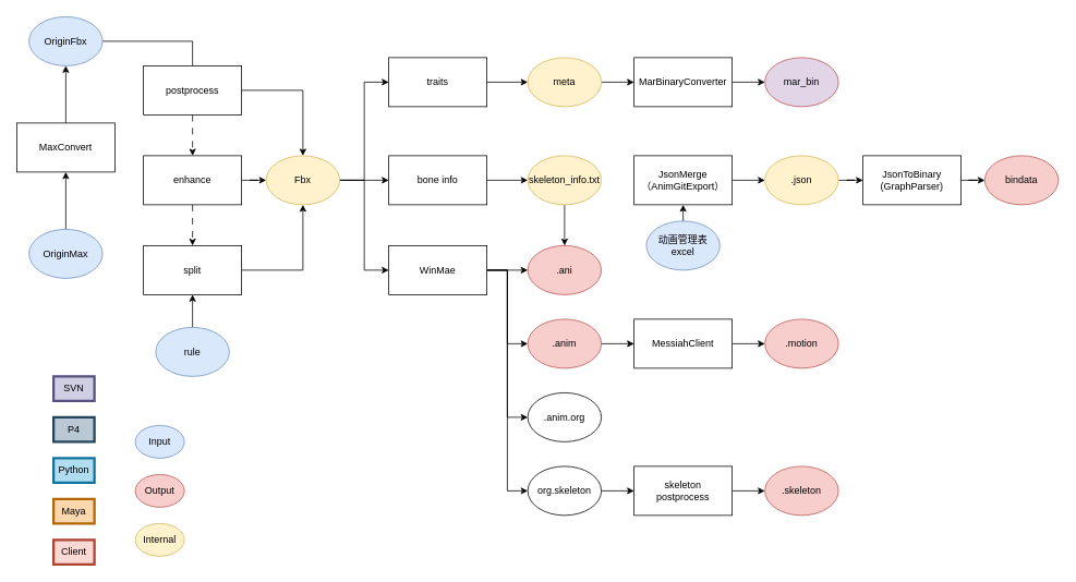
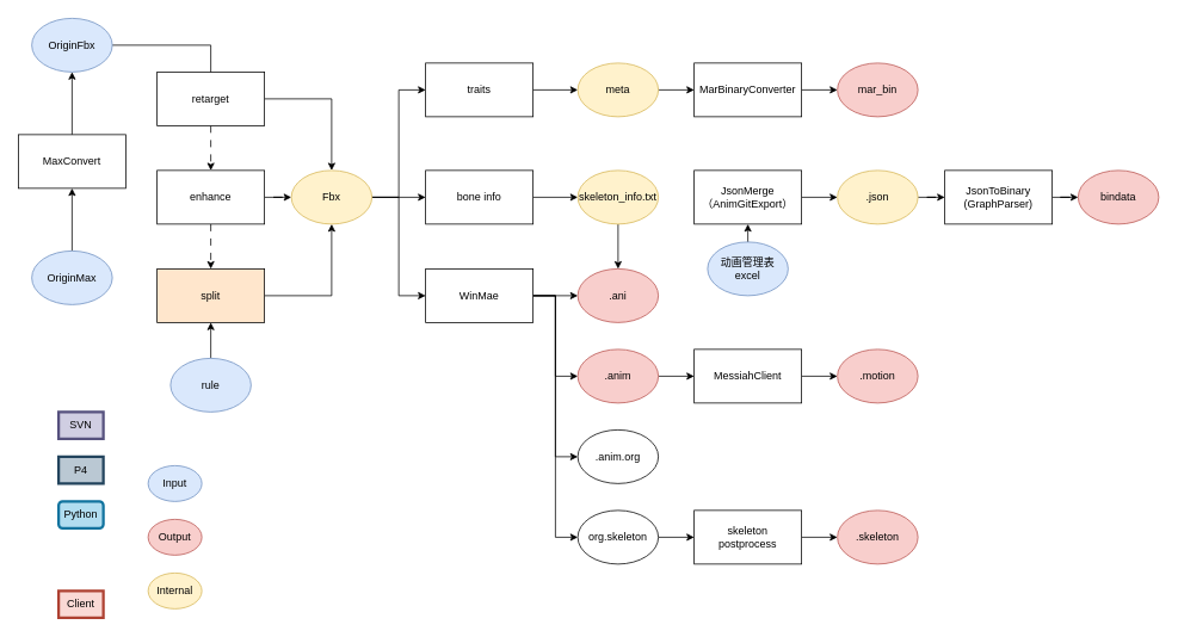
  <mxCell id="0" />
  <mxCell id="1" parent="0" />
  <mxCell id="2" value="P4" style="rounded=0;whiteSpace=wrap;html=1;strokeWidth=3;fillColor=#bac8d3;strokeColor=#23445d;" vertex="1" parent="1"><mxGeometry x="65" y="510" width="50" height="30" as="geometry" /></mxCell>
  <mxCell id="3" style="edgeStyle=orthogonalEdgeStyle;rounded=0;orthogonalLoop=1;jettySize=auto;html=1;entryX=0.5;entryY=0;entryDx=0;entryDy=0;dashed=1;dashPattern=8 8;" edge="1" parent="1" source="5" target="10"><mxGeometry relative="1" as="geometry" /></mxCell>
  <mxCell id="4" style="edgeStyle=orthogonalEdgeStyle;rounded=0;orthogonalLoop=1;jettySize=auto;html=1;entryX=0.5;entryY=0;entryDx=0;entryDy=0;" edge="1" parent="1" source="5" target="59"><mxGeometry relative="1" as="geometry" /></mxCell>
- <mxCell id="5" value="postprocess" style="rounded=0;whiteSpace=wrap;html=1;" vertex="1" parent="1"><mxGeometry x="175" y="80" width="120" height="60" as="geometry" /></mxCell>
+ <mxCell id="5" value="retarget" style="rounded=0;whiteSpace=wrap;html=1;" vertex="1" parent="1"><mxGeometry x="175" y="80" width="120" height="60" as="geometry" /></mxCell>
  <mxCell id="6" style="edgeStyle=orthogonalEdgeStyle;rounded=0;orthogonalLoop=1;jettySize=auto;html=1;entryX=0.5;entryY=1;entryDx=0;entryDy=0;" edge="1" parent="1" source="7" target="59"><mxGeometry relative="1" as="geometry" /></mxCell>
- <mxCell id="7" value="split" style="rounded=0;whiteSpace=wrap;html=1;" vertex="1" parent="1"><mxGeometry x="175" y="300" width="120" height="60" as="geometry" /></mxCell>
+ <mxCell id="7" value="split" style="rounded=0;whiteSpace=wrap;html=1;fillColor=#ffe6cc;" vertex="1" parent="1"><mxGeometry x="175" y="300" width="120" height="60" as="geometry" /></mxCell>
  <mxCell id="8" style="edgeStyle=orthogonalEdgeStyle;rounded=0;orthogonalLoop=1;jettySize=auto;html=1;dashed=1;dashPattern=8 8;" edge="1" parent="1" source="10" target="7"><mxGeometry relative="1" as="geometry" /></mxCell>
  <mxCell id="9" style="edgeStyle=orthogonalEdgeStyle;rounded=0;orthogonalLoop=1;jettySize=auto;html=1;" edge="1" parent="1" source="10" target="59"><mxGeometry relative="1" as="geometry" /></mxCell>
  <mxCell id="10" value="enhance" style="rounded=0;whiteSpace=wrap;html=1;" vertex="1" parent="1"><mxGeometry x="175" y="190" width="120" height="60" as="geometry" /></mxCell>
  <mxCell id="11" style="edgeStyle=orthogonalEdgeStyle;rounded=0;orthogonalLoop=1;jettySize=auto;html=1;" edge="1" parent="1" source="12" target="35"><mxGeometry relative="1" as="geometry" /></mxCell>
  <mxCell id="12" value="traits" style="rounded=0;whiteSpace=wrap;html=1;" vertex="1" parent="1"><mxGeometry x="475" y="70" width="120" height="60" as="geometry" /></mxCell>
  <mxCell id="13" style="edgeStyle=orthogonalEdgeStyle;rounded=0;orthogonalLoop=1;jettySize=auto;html=1;entryX=0;entryY=0.5;entryDx=0;entryDy=0;" edge="1" parent="1" source="14" target="24"><mxGeometry relative="1" as="geometry" /></mxCell>
  <mxCell id="14" value="bone info" style="rounded=0;whiteSpace=wrap;html=1;" vertex="1" parent="1"><mxGeometry x="475" y="190" width="120" height="60" as="geometry" /></mxCell>
  <mxCell id="15" style="edgeStyle=orthogonalEdgeStyle;rounded=0;orthogonalLoop=1;jettySize=auto;html=1;entryX=0;entryY=0.5;entryDx=0;entryDy=0;" edge="1" parent="1" source="16" target="37"><mxGeometry relative="1" as="geometry" /></mxCell>
  <mxCell id="16" value=".json" style="ellipse;whiteSpace=wrap;html=1;fillColor=#fff2cc;strokeColor=#d6b656;" vertex="1" parent="1"><mxGeometry x="935" y="190" width="90" height="60" as="geometry" /></mxCell>
  <mxCell id="17" style="edgeStyle=orthogonalEdgeStyle;rounded=0;orthogonalLoop=1;jettySize=auto;html=1;entryX=0;entryY=0.5;entryDx=0;entryDy=0;" edge="1" parent="1" source="18" target="52"><mxGeometry relative="1" as="geometry" /></mxCell>
  <mxCell id="18" value=".anim" style="ellipse;whiteSpace=wrap;html=1;fillColor=#f8cecc;strokeColor=#b85450;" vertex="1" parent="1"><mxGeometry x="645" y="390" width="90" height="60" as="geometry" /></mxCell>
  <mxCell id="19" value=".ani" style="ellipse;whiteSpace=wrap;html=1;fillColor=#f8cecc;strokeColor=#b85450;" vertex="1" parent="1"><mxGeometry x="645" y="300" width="90" height="60" as="geometry" /></mxCell>
  <mxCell id="20" value=".anim.org" style="ellipse;whiteSpace=wrap;html=1;" vertex="1" parent="1"><mxGeometry x="645" y="480" width="90" height="60" as="geometry" /></mxCell>
  <mxCell id="21" style="edgeStyle=orthogonalEdgeStyle;rounded=0;orthogonalLoop=1;jettySize=auto;html=1;entryX=0;entryY=0.5;entryDx=0;entryDy=0;" edge="1" parent="1" source="22" target="48"><mxGeometry relative="1" as="geometry" /></mxCell>
  <mxCell id="22" value="org.skeleton" style="ellipse;whiteSpace=wrap;html=1;" vertex="1" parent="1"><mxGeometry x="645" y="570" width="90" height="60" as="geometry" /></mxCell>
  <mxCell id="23" style="edgeStyle=orthogonalEdgeStyle;rounded=0;orthogonalLoop=1;jettySize=auto;html=1;" edge="1" parent="1" source="24" target="19"><mxGeometry relative="1" as="geometry" /></mxCell>
  <mxCell id="24" value="skeleton_info.txt" style="ellipse;whiteSpace=wrap;html=1;fillColor=#fff2cc;strokeColor=#d6b656;" vertex="1" parent="1"><mxGeometry x="645" y="190" width="90" height="60" as="geometry" /></mxCell>
  <mxCell id="25" value=".motion" style="ellipse;whiteSpace=wrap;html=1;fillColor=#f8cecc;strokeColor=#b85450;" vertex="1" parent="1"><mxGeometry x="935" y="390" width="90" height="60" as="geometry" /></mxCell>
  <mxCell id="26" value="bindata" style="ellipse;whiteSpace=wrap;html=1;fillColor=#f8cecc;strokeColor=#b85450;" vertex="1" parent="1"><mxGeometry x="1204" y="190" width="90" height="60" as="geometry" /></mxCell>
- <mxCell id="27" value="mar_bin" style="ellipse;whiteSpace=wrap;html=1;fillColor=#e1d5e7;strokeColor=#b85450;" vertex="1" parent="1"><mxGeometry x="935" y="70" width="90" height="60" as="geometry" /></mxCell>
+ <mxCell id="27" value="mar_bin" style="ellipse;whiteSpace=wrap;html=1;fillColor=#f8cecc;strokeColor=#b85450;" vertex="1" parent="1"><mxGeometry x="935" y="70" width="90" height="60" as="geometry" /></mxCell>
  <mxCell id="28" style="edgeStyle=orthogonalEdgeStyle;rounded=0;orthogonalLoop=1;jettySize=auto;html=1;entryX=0.5;entryY=0;entryDx=0;entryDy=0;endArrow=none;" edge="1" parent="1" source="29" target="5"><mxGeometry relative="1" as="geometry" /></mxCell>
  <mxCell id="29" value="OriginFbx" style="ellipse;whiteSpace=wrap;html=1;fillColor=#dae8fc;strokeColor=#6c8ebf;" vertex="1" parent="1"><mxGeometry x="35" y="20" width="90" height="60" as="geometry" /></mxCell>
  <mxCell id="30" style="edgeStyle=orthogonalEdgeStyle;rounded=0;orthogonalLoop=1;jettySize=auto;html=1;exitX=0.5;exitY=0;exitDx=0;exitDy=0;entryX=0.5;entryY=1;entryDx=0;entryDy=0;" edge="1" parent="1" source="31" target="33"><mxGeometry relative="1" as="geometry" /></mxCell>
  <mxCell id="31" value="OriginMax" style="ellipse;whiteSpace=wrap;html=1;fillColor=#dae8fc;strokeColor=#6c8ebf;" vertex="1" parent="1"><mxGeometry x="35" y="280" width="90" height="60" as="geometry" /></mxCell>
  <mxCell id="32" style="edgeStyle=orthogonalEdgeStyle;rounded=0;orthogonalLoop=1;jettySize=auto;html=1;entryX=0.5;entryY=1;entryDx=0;entryDy=0;" edge="1" parent="1" source="33" target="29"><mxGeometry relative="1" as="geometry" /></mxCell>
  <mxCell id="33" value="MaxConvert" style="rounded=0;whiteSpace=wrap;html=1;" vertex="1" parent="1"><mxGeometry x="20" y="150" width="120" height="60" as="geometry" /></mxCell>
  <mxCell id="34" style="edgeStyle=orthogonalEdgeStyle;rounded=0;orthogonalLoop=1;jettySize=auto;html=1;entryX=0;entryY=0.5;entryDx=0;entryDy=0;" edge="1" parent="1" source="35" target="54"><mxGeometry relative="1" as="geometry" /></mxCell>
  <mxCell id="35" value="meta" style="ellipse;whiteSpace=wrap;html=1;fillColor=#fff2cc;strokeColor=#d6b656;" vertex="1" parent="1"><mxGeometry x="645" y="70" width="90" height="60" as="geometry" /></mxCell>
  <mxCell id="36" style="edgeStyle=orthogonalEdgeStyle;rounded=0;orthogonalLoop=1;jettySize=auto;html=1;entryX=0;entryY=0.5;entryDx=0;entryDy=0;" edge="1" parent="1" source="37" target="26"><mxGeometry relative="1" as="geometry" /></mxCell>
  <mxCell id="37" value="JsonToBinary&lt;br&gt;(GraphParser)" style="rounded=0;whiteSpace=wrap;html=1;" vertex="1" parent="1"><mxGeometry x="1055" y="190" width="120" height="60" as="geometry" /></mxCell>
  <mxCell id="38" style="edgeStyle=orthogonalEdgeStyle;rounded=0;orthogonalLoop=1;jettySize=auto;html=1;entryX=0;entryY=0.5;entryDx=0;entryDy=0;" edge="1" parent="1" source="42" target="19"><mxGeometry relative="1" as="geometry" /></mxCell>
  <mxCell id="39" style="edgeStyle=orthogonalEdgeStyle;rounded=0;orthogonalLoop=1;jettySize=auto;html=1;entryX=0;entryY=0.5;entryDx=0;entryDy=0;" edge="1" parent="1" source="42" target="18"><mxGeometry relative="1" as="geometry" /></mxCell>
  <mxCell id="40" style="edgeStyle=orthogonalEdgeStyle;rounded=0;orthogonalLoop=1;jettySize=auto;html=1;entryX=0;entryY=0.5;entryDx=0;entryDy=0;" edge="1" parent="1" source="42" target="20"><mxGeometry relative="1" as="geometry" /></mxCell>
  <mxCell id="41" style="edgeStyle=orthogonalEdgeStyle;rounded=0;orthogonalLoop=1;jettySize=auto;html=1;entryX=0;entryY=0.5;entryDx=0;entryDy=0;" edge="1" parent="1" source="42" target="22"><mxGeometry relative="1" as="geometry" /></mxCell>
  <mxCell id="42" value="WinMae" style="rounded=0;whiteSpace=wrap;html=1;" vertex="1" parent="1"><mxGeometry x="475" y="300" width="120" height="60" as="geometry" /></mxCell>
  <mxCell id="43" style="edgeStyle=orthogonalEdgeStyle;rounded=0;orthogonalLoop=1;jettySize=auto;html=1;entryX=0;entryY=0.5;entryDx=0;entryDy=0;" edge="1" parent="1" source="44" target="16"><mxGeometry relative="1" as="geometry" /></mxCell>
  <mxCell id="44" value="JsonMerge&lt;br&gt;（AnimGitExport）" style="rounded=0;whiteSpace=wrap;html=1;" vertex="1" parent="1"><mxGeometry x="775" y="190" width="120" height="60" as="geometry" /></mxCell>
  <mxCell id="45" style="edgeStyle=orthogonalEdgeStyle;rounded=0;orthogonalLoop=1;jettySize=auto;html=1;exitX=0.5;exitY=0;exitDx=0;exitDy=0;entryX=0.5;entryY=1;entryDx=0;entryDy=0;" edge="1" parent="1" source="46" target="44"><mxGeometry relative="1" as="geometry" /></mxCell>
  <mxCell id="46" value="动画管理表&lt;br&gt;excel" style="ellipse;whiteSpace=wrap;html=1;fillColor=#dae8fc;strokeColor=#6c8ebf;" vertex="1" parent="1"><mxGeometry x="790" y="270" width="90" height="60" as="geometry" /></mxCell>
  <mxCell id="47" style="edgeStyle=orthogonalEdgeStyle;rounded=0;orthogonalLoop=1;jettySize=auto;html=1;entryX=0;entryY=0.5;entryDx=0;entryDy=0;" edge="1" parent="1" source="48" target="55"><mxGeometry relative="1" as="geometry" /></mxCell>
  <mxCell id="48" value="skeleton&lt;br&gt;postprocess" style="rounded=0;whiteSpace=wrap;html=1;" vertex="1" parent="1"><mxGeometry x="775" y="570" width="120" height="60" as="geometry" /></mxCell>
  <mxCell id="49" style="edgeStyle=orthogonalEdgeStyle;rounded=0;orthogonalLoop=1;jettySize=auto;html=1;entryX=0.5;entryY=1;entryDx=0;entryDy=0;" edge="1" parent="1" source="50" target="7"><mxGeometry relative="1" as="geometry" /></mxCell>
  <mxCell id="50" value="rule" style="ellipse;whiteSpace=wrap;html=1;fillColor=#dae8fc;strokeColor=#6c8ebf;" vertex="1" parent="1"><mxGeometry x="190" y="400" width="90" height="60" as="geometry" /></mxCell>
  <mxCell id="51" style="edgeStyle=orthogonalEdgeStyle;rounded=0;orthogonalLoop=1;jettySize=auto;html=1;exitX=1;exitY=0.5;exitDx=0;exitDy=0;entryX=0;entryY=0.5;entryDx=0;entryDy=0;" edge="1" parent="1" source="52" target="25"><mxGeometry relative="1" as="geometry" /></mxCell>
  <mxCell id="52" value="MessiahClient" style="rounded=0;whiteSpace=wrap;html=1;" vertex="1" parent="1"><mxGeometry x="775" y="390" width="120" height="60" as="geometry" /></mxCell>
  <mxCell id="53" style="edgeStyle=orthogonalEdgeStyle;rounded=0;orthogonalLoop=1;jettySize=auto;html=1;entryX=0;entryY=0.5;entryDx=0;entryDy=0;" edge="1" parent="1" source="54" target="27"><mxGeometry relative="1" as="geometry" /></mxCell>
  <mxCell id="54" value="MarBinaryConverter" style="rounded=0;whiteSpace=wrap;html=1;" vertex="1" parent="1"><mxGeometry x="775" y="70" width="120" height="60" as="geometry" /></mxCell>
  <mxCell id="55" value=".skeleton" style="ellipse;whiteSpace=wrap;html=1;fillColor=#f8cecc;strokeColor=#b85450;" vertex="1" parent="1"><mxGeometry x="935" y="570" width="90" height="60" as="geometry" /></mxCell>
  <mxCell id="56" style="edgeStyle=orthogonalEdgeStyle;rounded=0;orthogonalLoop=1;jettySize=auto;html=1;entryX=0;entryY=0.5;entryDx=0;entryDy=0;" edge="1" parent="1" source="59" target="12"><mxGeometry relative="1" as="geometry" /></mxCell>
  <mxCell id="57" style="edgeStyle=orthogonalEdgeStyle;rounded=0;orthogonalLoop=1;jettySize=auto;html=1;" edge="1" parent="1" source="59" target="14"><mxGeometry relative="1" as="geometry" /></mxCell>
  <mxCell id="58" style="edgeStyle=orthogonalEdgeStyle;rounded=0;orthogonalLoop=1;jettySize=auto;html=1;entryX=0;entryY=0.5;entryDx=0;entryDy=0;" edge="1" parent="1" source="59" target="42"><mxGeometry relative="1" as="geometry" /></mxCell>
  <mxCell id="59" value="Fbx" style="ellipse;whiteSpace=wrap;html=1;fillColor=#fff2cc;strokeColor=#d6b656;" vertex="1" parent="1"><mxGeometry x="325" y="190" width="90" height="60" as="geometry" /></mxCell>
- <mxCell id="60" value="Python" style="rounded=0;whiteSpace=wrap;html=1;strokeWidth=3;fillColor=#b1ddf0;strokeColor=#10739e;" vertex="1" parent="1"><mxGeometry x="65" y="560" width="50" height="30" as="geometry" /></mxCell>
- <mxCell id="61" value="Maya" style="rounded=0;whiteSpace=wrap;html=1;strokeWidth=3;fillColor=#fad7ac;strokeColor=#b46504;" vertex="1" parent="1"><mxGeometry x="65" y="610" width="50" height="30" as="geometry" /></mxCell>
+ <mxCell id="60" value="Python" style="whiteSpace=wrap;html=1;strokeWidth=3;fillColor=#b1ddf0;strokeColor=#10739e;rounded=1;" vertex="1" parent="1"><mxGeometry x="65" y="560" width="50" height="30" as="geometry" /></mxCell>
  <mxCell id="62" value="Client" style="rounded=0;whiteSpace=wrap;html=1;strokeWidth=3;fillColor=#fad9d5;strokeColor=#ae4132;" vertex="1" parent="1"><mxGeometry x="65" y="660" width="50" height="30" as="geometry" /></mxCell>
  <mxCell id="63" value="Input" style="ellipse;whiteSpace=wrap;html=1;fillColor=#dae8fc;strokeColor=#6c8ebf;" vertex="1" parent="1"><mxGeometry x="165" y="520" width="60" height="40" as="geometry" /></mxCell>
  <mxCell id="64" value="Output" style="ellipse;whiteSpace=wrap;html=1;fillColor=#f8cecc;strokeColor=#b85450;" vertex="1" parent="1"><mxGeometry x="165" y="580" width="60" height="40" as="geometry" /></mxCell>
  <mxCell id="65" value="Internal" style="ellipse;whiteSpace=wrap;html=1;fillColor=#fff2cc;strokeColor=#d6b656;" vertex="1" parent="1"><mxGeometry x="165" y="640" width="60" height="40" as="geometry" /></mxCell>
  <mxCell id="66" value="SVN" style="rounded=0;whiteSpace=wrap;html=1;strokeWidth=3;fillColor=#d0cee2;strokeColor=#56517e;" vertex="1" parent="1"><mxGeometry x="65" y="460" width="50" height="30" as="geometry" /></mxCell>
